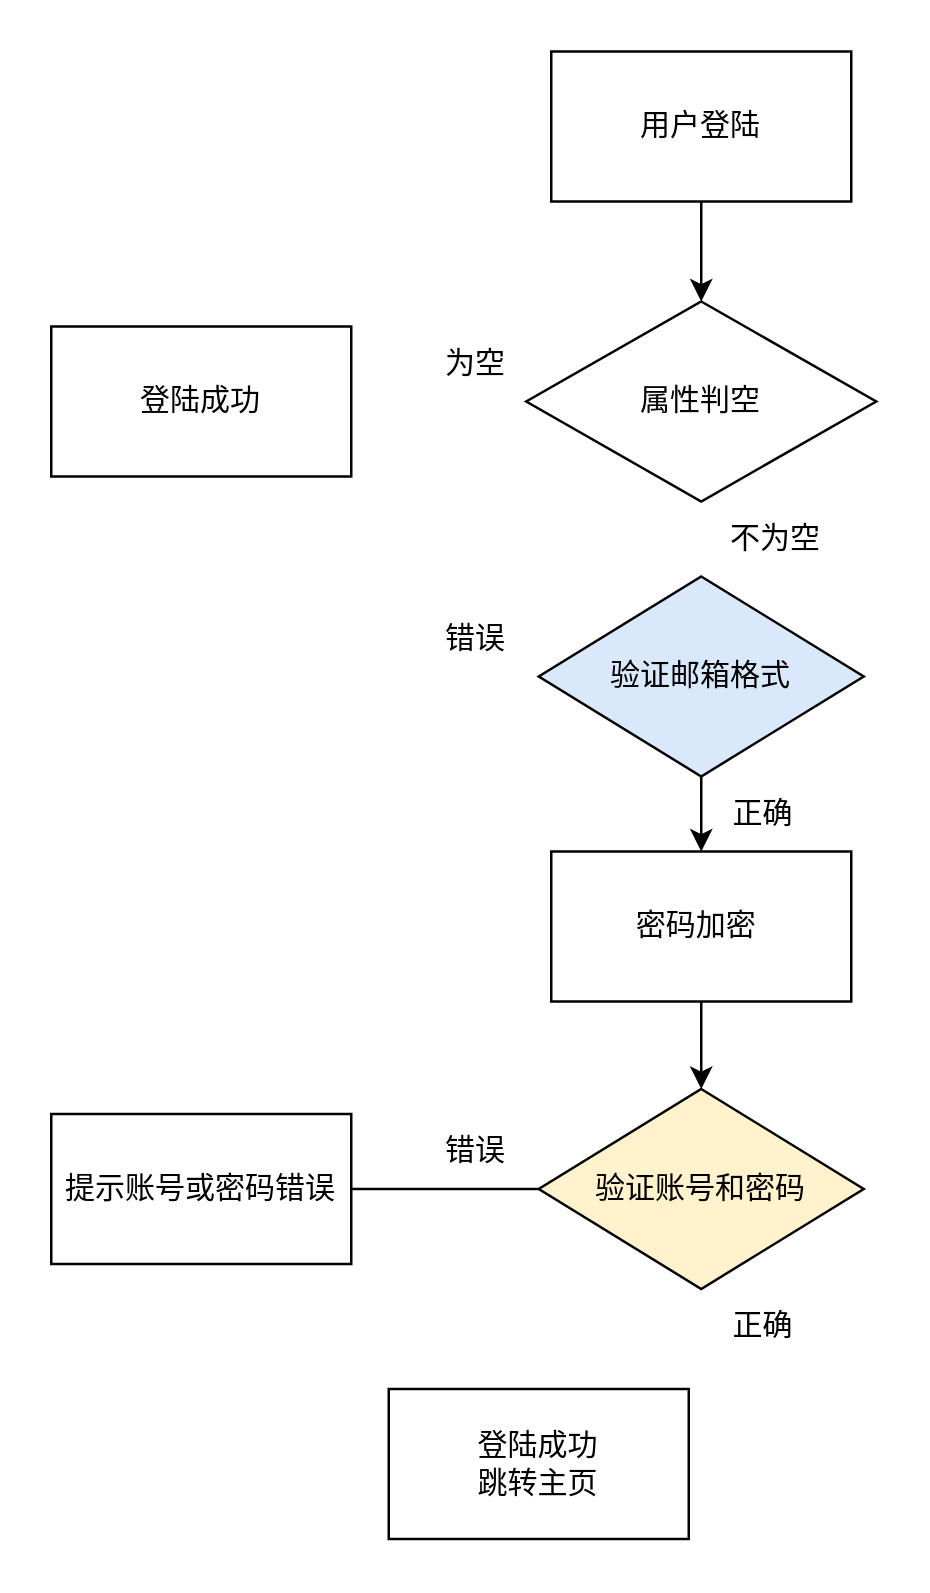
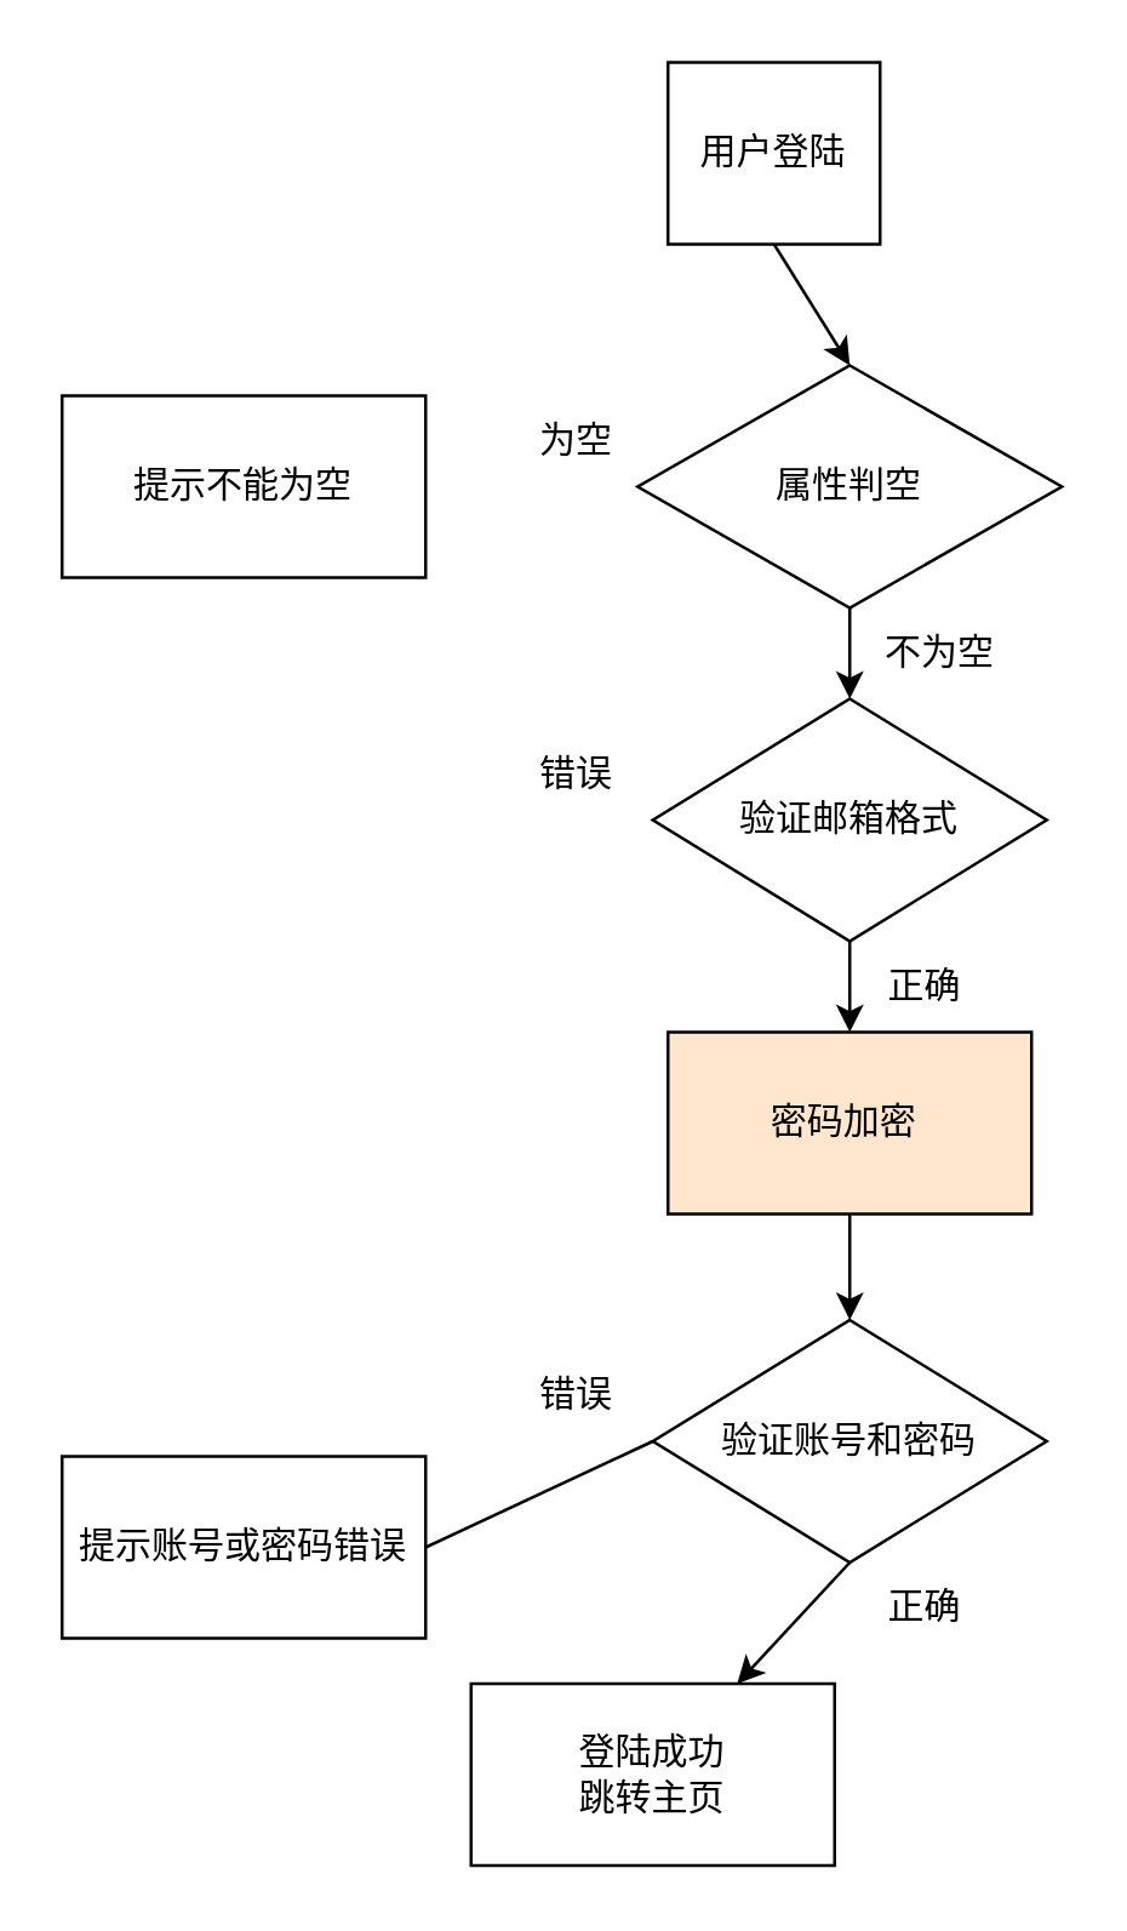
  <mxCell id="0" />
  <mxCell id="1" parent="0" />
  <mxCell id="2" style="edgeStyle=none;html=1;exitX=0.5;exitY=1;exitDx=0;exitDy=0;entryX=0.5;entryY=0;entryDx=0;entryDy=0;" parent="1" source="3" target="5" edge="1"><mxGeometry relative="1" as="geometry" /></mxCell>
- <mxCell id="3" value="用户登陆" style="rounded=0;whiteSpace=wrap;html=1;" parent="1" vertex="1"><mxGeometry x="220" y="20" width="120" height="60" as="geometry" /></mxCell>
+ <mxCell id="3" value="用户登陆" style="rounded=0;whiteSpace=wrap;html=1;" parent="1" vertex="1"><mxGeometry x="220" y="20" width="70" height="60" as="geometry" /></mxCell>
+ <mxCell id="4" style="edgeStyle=none;html=1;exitX=0.5;exitY=1;exitDx=0;exitDy=0;entryX=0.5;entryY=0;entryDx=0;entryDy=0;" parent="1" source="5" target="9" edge="1"><mxGeometry relative="1" as="geometry" /></mxCell>
  <mxCell id="5" value="属性判空" style="rhombus;whiteSpace=wrap;html=1;" parent="1" vertex="1"><mxGeometry x="210" y="120" width="140" height="80" as="geometry" /></mxCell>
- <mxCell id="6" value="登陆成功" style="rounded=0;whiteSpace=wrap;html=1;" parent="1" vertex="1"><mxGeometry x="20" y="130" width="120" height="60" as="geometry" /></mxCell>
+ <mxCell id="6" value="提示不能为空" style="rounded=0;whiteSpace=wrap;html=1;" parent="1" vertex="1"><mxGeometry x="20" y="130" width="120" height="60" as="geometry" /></mxCell>
  <mxCell id="7" value="为空" style="text;strokeColor=none;align=center;fillColor=none;html=1;verticalAlign=middle;whiteSpace=wrap;rounded=0;" parent="1" vertex="1"><mxGeometry x="160" y="130" width="60" height="30" as="geometry" /></mxCell>
  <mxCell id="8" style="edgeStyle=none;html=1;exitX=0.5;exitY=1;exitDx=0;exitDy=0;entryX=0.5;entryY=0;entryDx=0;entryDy=0;" parent="1" source="9" edge="1"><mxGeometry relative="1" as="geometry"><mxPoint x="280" y="340" as="targetPoint" /></mxGeometry></mxCell>
- <mxCell id="9" value="验证邮箱格式" style="rhombus;whiteSpace=wrap;html=1;fillColor=#dae8fc;" parent="1" vertex="1"><mxGeometry x="215" y="230" width="130" height="80" as="geometry" /></mxCell>
+ <mxCell id="9" value="验证邮箱格式" style="rhombus;whiteSpace=wrap;html=1;" parent="1" vertex="1"><mxGeometry x="215" y="230" width="130" height="80" as="geometry" /></mxCell>
  <mxCell id="10" value="不为空" style="text;strokeColor=none;align=center;fillColor=none;html=1;verticalAlign=middle;whiteSpace=wrap;rounded=0;" parent="1" vertex="1"><mxGeometry x="280" y="200" width="60" height="30" as="geometry" /></mxCell>
+ <mxCell id="11" style="edgeStyle=none;html=1;exitX=0.5;exitY=1;exitDx=0;exitDy=0;" parent="1" source="13" target="15" edge="1"><mxGeometry relative="1" as="geometry" /></mxCell>
  <mxCell id="12" style="edgeStyle=none;html=1;exitX=0;exitY=0.5;exitDx=0;exitDy=0;entryX=1;entryY=0.5;entryDx=0;entryDy=0;endArrow=none;" parent="1" source="13" target="17" edge="1"><mxGeometry relative="1" as="geometry" /></mxCell>
- <mxCell id="13" value="验证账号和密码" style="rhombus;whiteSpace=wrap;html=1;fillColor=#fff2cc;" parent="1" vertex="1"><mxGeometry x="215" y="435" width="130" height="80" as="geometry" /></mxCell>
+ <mxCell id="13" value="验证账号和密码" style="rhombus;whiteSpace=wrap;html=1;" parent="1" vertex="1"><mxGeometry x="215" y="435" width="130" height="80" as="geometry" /></mxCell>
  <mxCell id="14" value="错误" style="text;strokeColor=none;align=center;fillColor=none;html=1;verticalAlign=middle;whiteSpace=wrap;rounded=0;" parent="1" vertex="1"><mxGeometry x="160" y="240" width="60" height="30" as="geometry" /></mxCell>
  <mxCell id="15" value="登陆成功&lt;br&gt;跳转主页" style="rounded=0;whiteSpace=wrap;html=1;" parent="1" vertex="1"><mxGeometry x="155" y="555" width="120" height="60" as="geometry" /></mxCell>
  <mxCell id="16" value="正确" style="text;strokeColor=none;align=center;fillColor=none;html=1;verticalAlign=middle;whiteSpace=wrap;rounded=0;" parent="1" vertex="1"><mxGeometry x="275" y="515" width="60" height="30" as="geometry" /></mxCell>
- <mxCell id="17" value="提示账号或密码错误" style="rounded=0;whiteSpace=wrap;html=1;" parent="1" vertex="1"><mxGeometry x="20" y="445" width="120" height="60" as="geometry" /></mxCell>
+ <mxCell id="17" value="提示账号或密码错误" style="rounded=0;whiteSpace=wrap;html=1;" parent="1" vertex="1"><mxGeometry x="20" y="480" width="120" height="60" as="geometry" /></mxCell>
  <mxCell id="18" value="错误" style="text;strokeColor=none;align=center;fillColor=none;html=1;verticalAlign=middle;whiteSpace=wrap;rounded=0;" parent="1" vertex="1"><mxGeometry x="160" y="445" width="60" height="30" as="geometry" /></mxCell>
  <mxCell id="19" style="edgeStyle=none;html=1;exitX=0.5;exitY=1;exitDx=0;exitDy=0;entryX=0.5;entryY=0;entryDx=0;entryDy=0;" parent="1" target="13" edge="1"><mxGeometry relative="1" as="geometry"><mxPoint x="280" y="400" as="sourcePoint" /></mxGeometry></mxCell>
  <mxCell id="20" value="正确" style="text;strokeColor=none;align=center;fillColor=none;html=1;verticalAlign=middle;whiteSpace=wrap;rounded=0;" parent="1" vertex="1"><mxGeometry x="275" y="310" width="60" height="30" as="geometry" /></mxCell>
- <mxCell id="21" value="密码加密&amp;nbsp;" style="rounded=0;whiteSpace=wrap;html=1;" parent="1" vertex="1"><mxGeometry x="220" y="340" width="120" height="60" as="geometry" /></mxCell>
+ <mxCell id="21" value="密码加密&amp;nbsp;" style="rounded=0;whiteSpace=wrap;html=1;fillColor=#ffe6cc;" parent="1" vertex="1"><mxGeometry x="220" y="340" width="120" height="60" as="geometry" /></mxCell>
